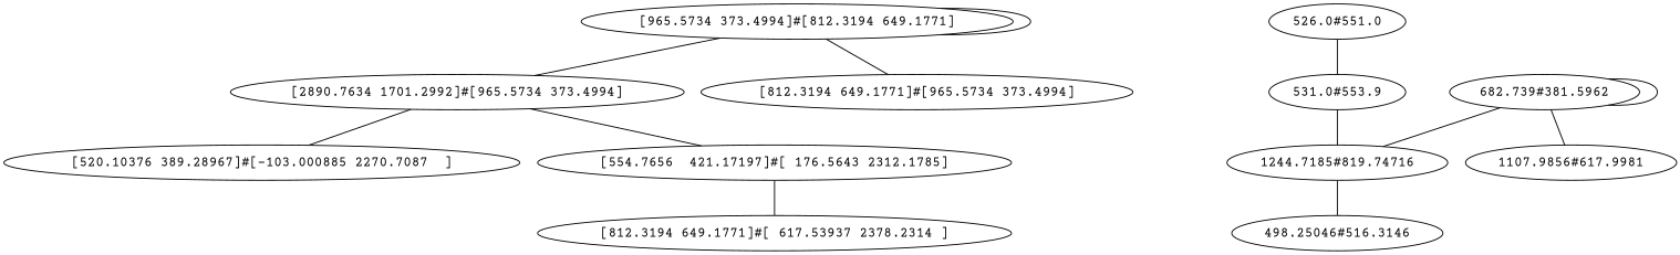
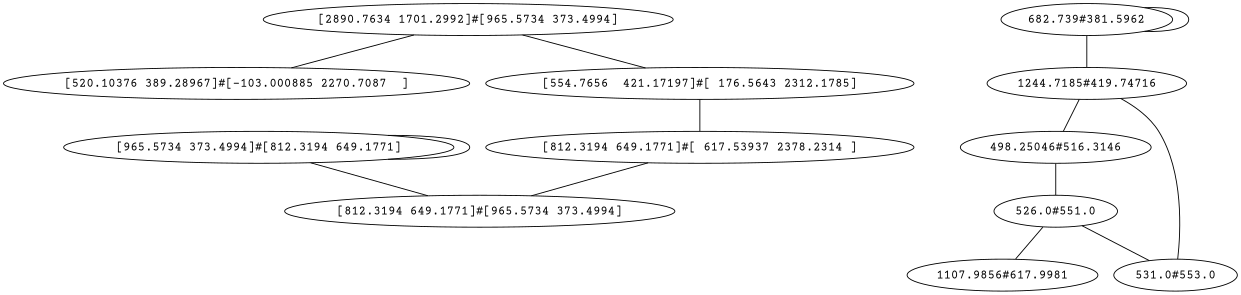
  graph {
    fontname="Courier Prime"
    node [fontname="Courier Prime"]
    edge [fontname="Courier Prime"]
    "[965.5734 373.4994]#[812.3194 649.1771]"
    "[2890.7634 1701.2992]#[965.5734 373.4994]"
    "[812.3194 649.1771]#[965.5734 373.4994]"
    "[520.10376 389.28967]#[-103.000885 2270.7087  ]"
    "[554.7656  421.17197]#[ 176.5643 2312.1785]"
    "[812.3194 649.1771]#[ 617.53937 2378.2314 ]"
    "682.739#381.5962"
-   "1244.7185#419.74716" [label="1244.7185#819.74716"]
+   "1244.7185#419.74716"
    "1107.9856#617.9981"
    n10 [label="498.25046#516.3146"]
    n11 [label="526.0#551.0"]
-   "531.0#553.0" [label="531.0#553.9"]
+   "531.0#553.0"
    "[965.5734 373.4994]#[812.3194 649.1771]" -- "[965.5734 373.4994]#[812.3194 649.1771]"
-   "[965.5734 373.4994]#[812.3194 649.1771]" -- "[2890.7634 1701.2992]#[965.5734 373.4994]"
    "[965.5734 373.4994]#[812.3194 649.1771]" -- "[812.3194 649.1771]#[965.5734 373.4994]"
    "[2890.7634 1701.2992]#[965.5734 373.4994]" -- "[520.10376 389.28967]#[-103.000885 2270.7087  ]"
    "[2890.7634 1701.2992]#[965.5734 373.4994]" -- "[554.7656  421.17197]#[ 176.5643 2312.1785]"
    "[554.7656  421.17197]#[ 176.5643 2312.1785]" -- "[812.3194 649.1771]#[ 617.53937 2378.2314 ]"
+   "[812.3194 649.1771]#[ 617.53937 2378.2314 ]" -- "[812.3194 649.1771]#[965.5734 373.4994]"
    "682.739#381.5962" -- "682.739#381.5962"
    "682.739#381.5962" -- "1244.7185#419.74716"
-   "682.739#381.5962" -- "1107.9856#617.9981"
+   n11 -- "1107.9856#617.9981"
    "1244.7185#419.74716" -- n10
+   n10 -- n11
    n11 -- "531.0#553.0"
    "531.0#553.0" -- "1244.7185#419.74716"
  }
